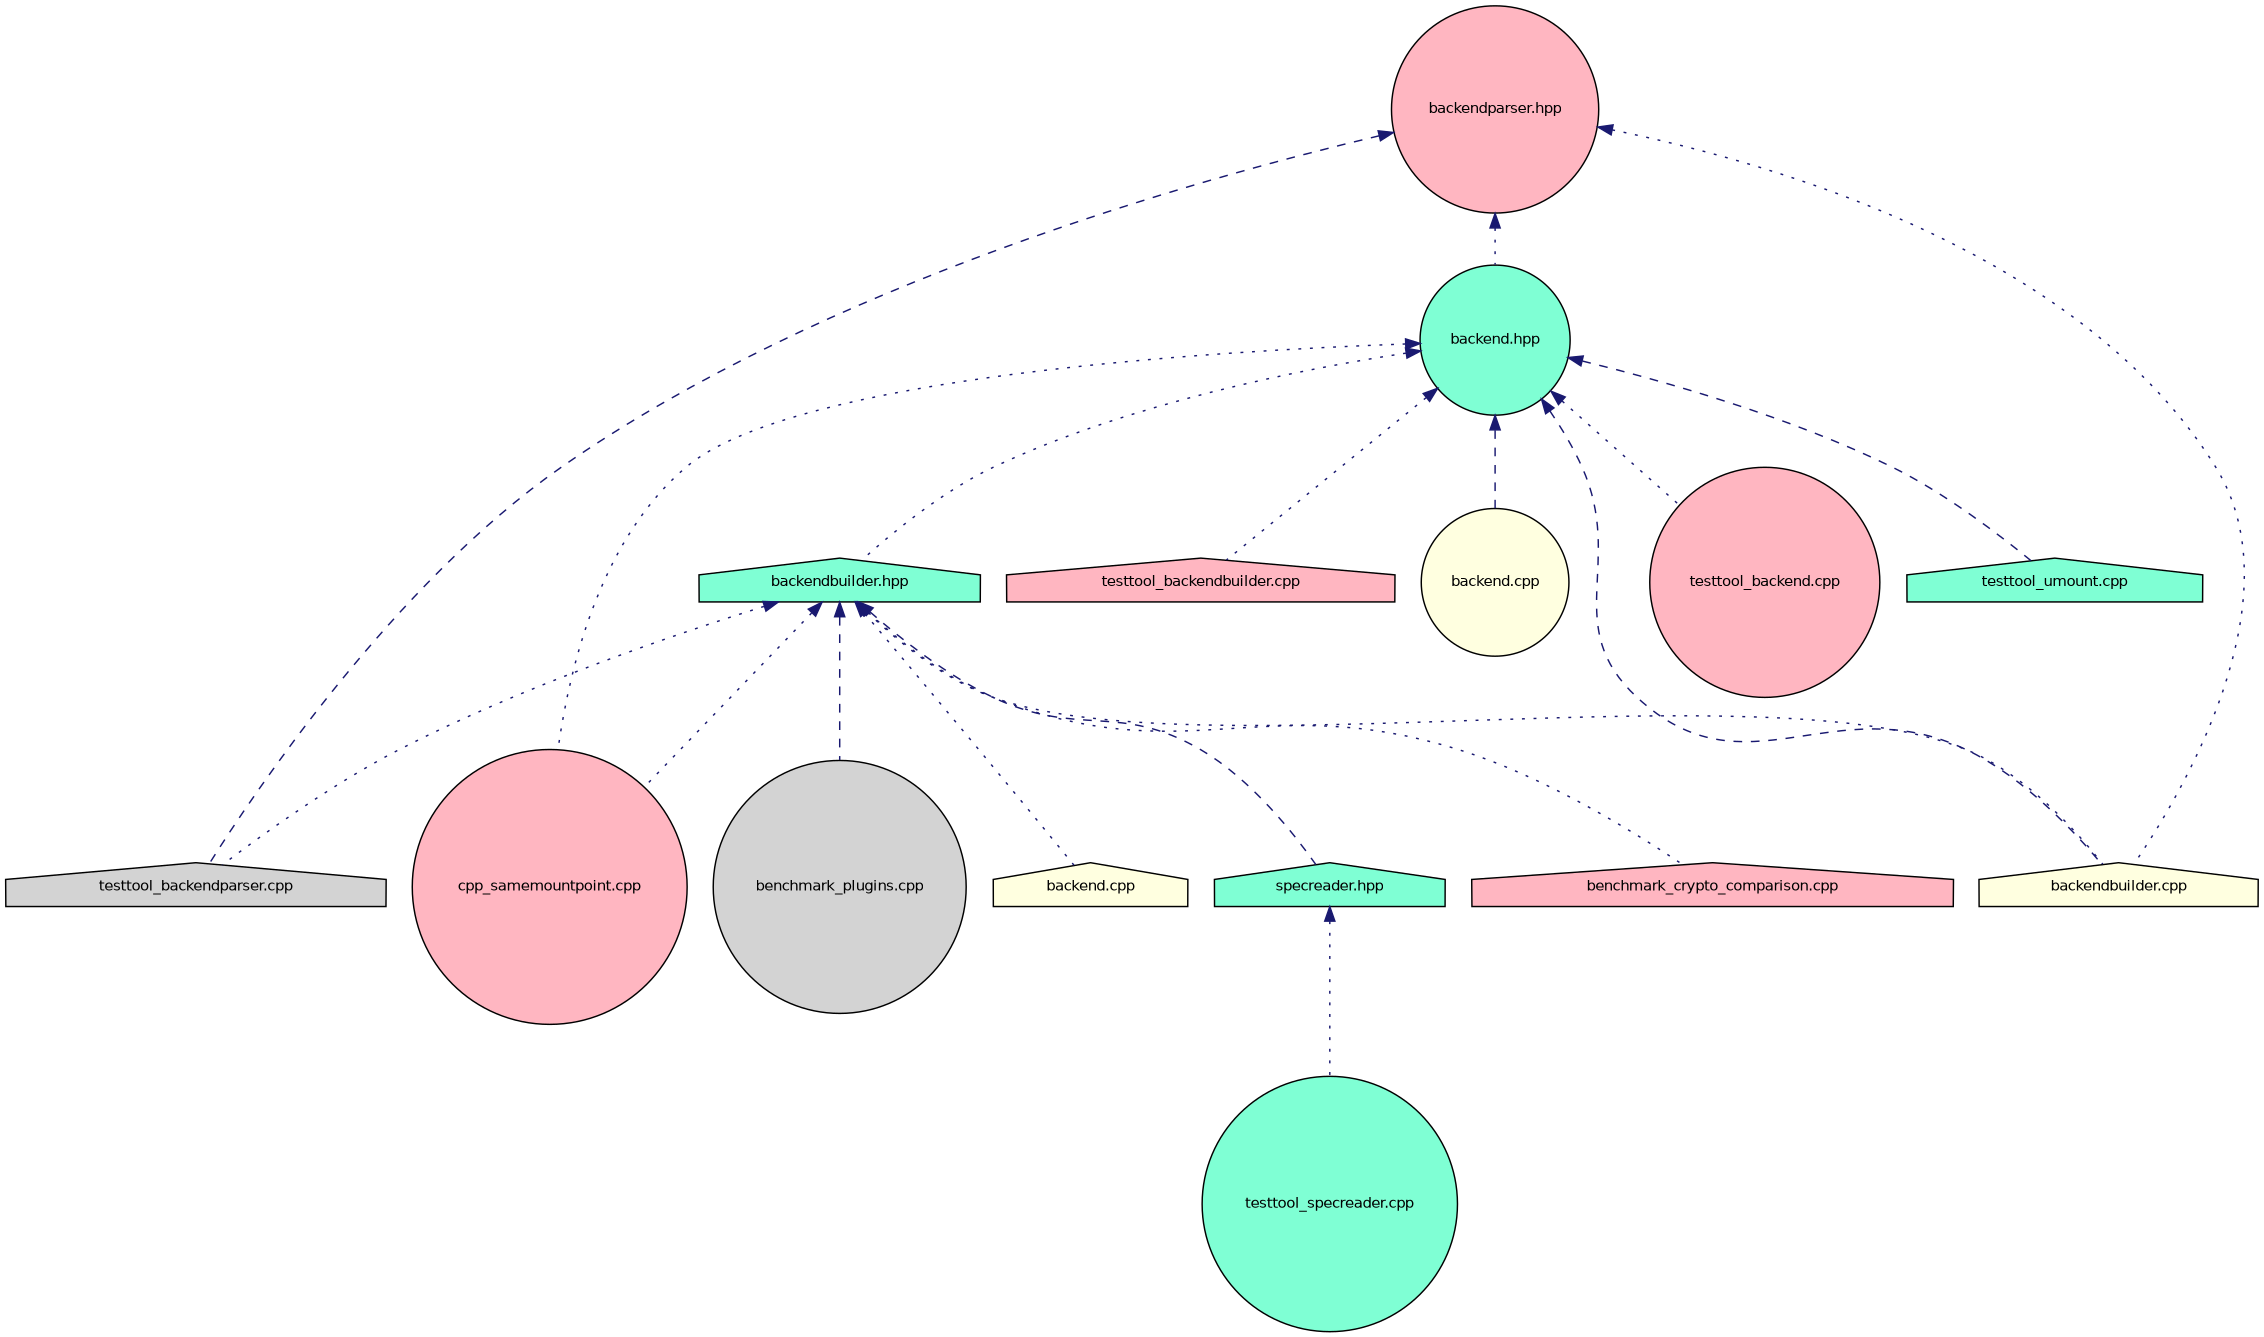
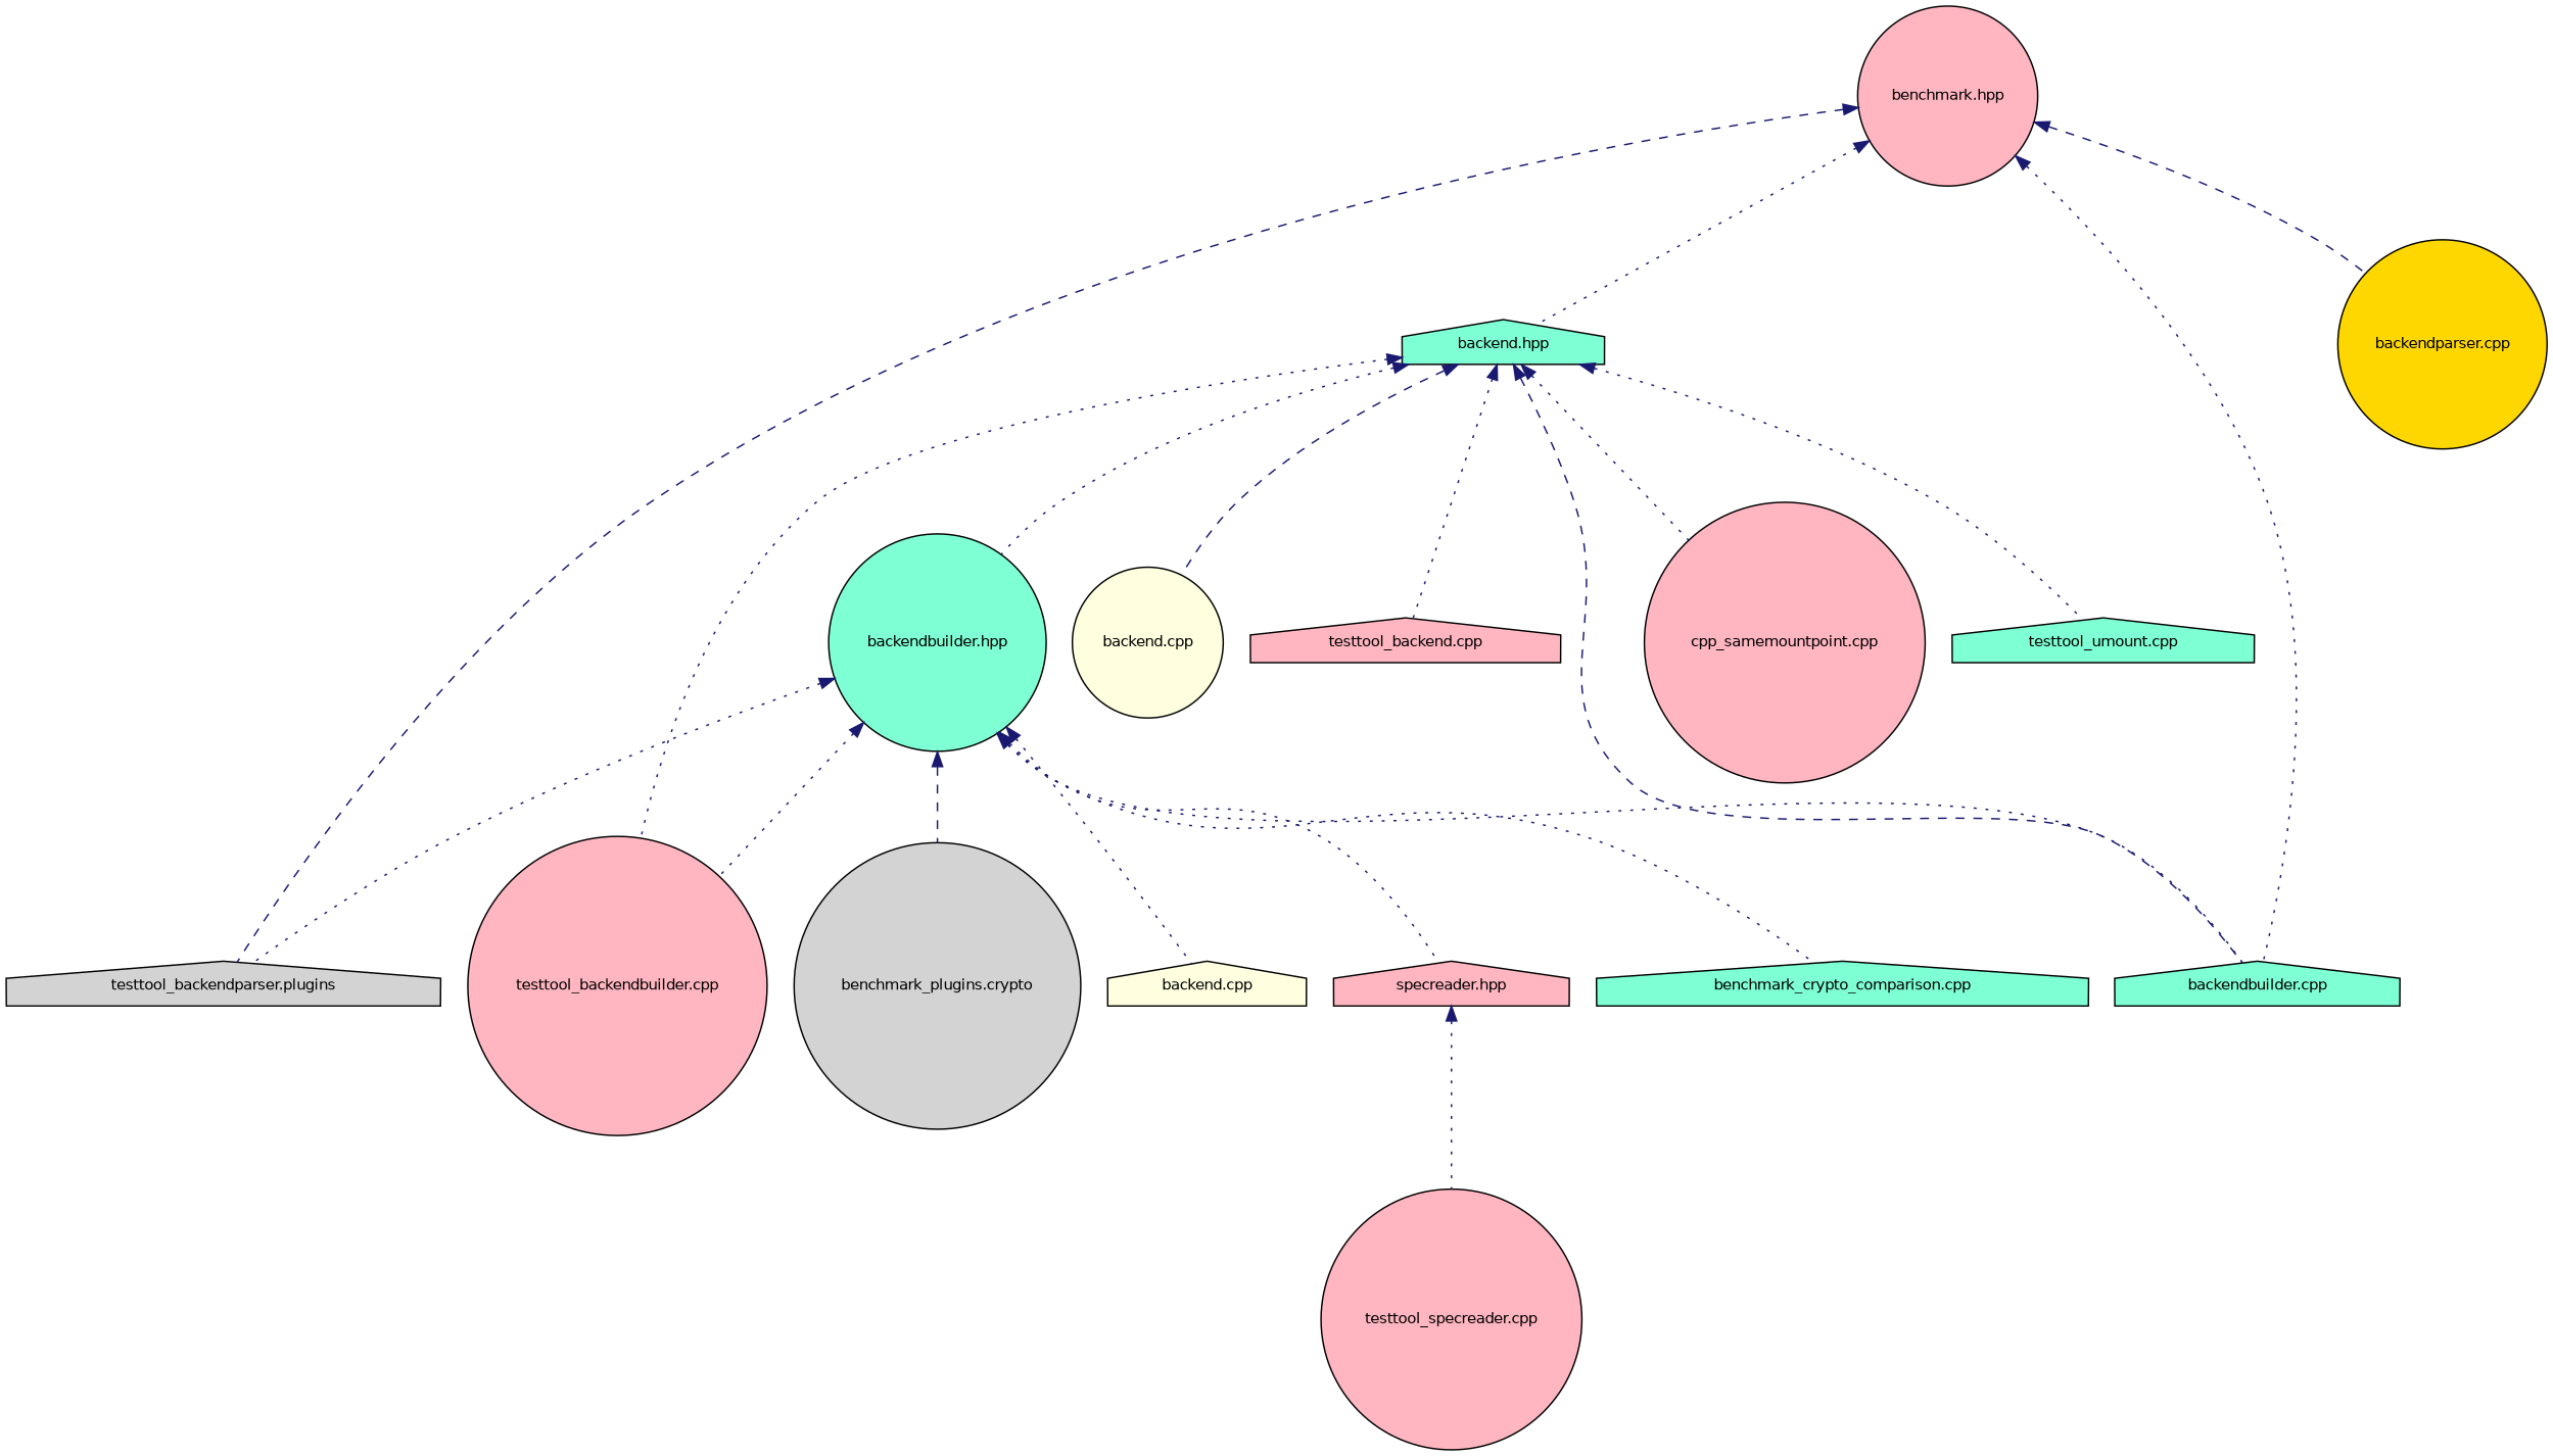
  digraph {
    node [color=black fillcolor=lightpink fontname=Helvetica fontsize=10 shape=circle style=filled]
    edge [color=midnightblue dir=back fontname=Helvetica fontsize=10 labelfontname=Helvetica labelfontsize=10 style=dotted]
-   n1 [fontcolor=black height=0.2 label="backendparser.hpp" width=0.4]
-   n2 [fillcolor=aquamarine height=0.2 label="backend.hpp" width=0.4]
-   n3 [fillcolor=lightyellow height=0.2 label="backendbuilder.cpp" shape=house width=0.4]
-   n4 [fillcolor=lightgrey height=0.2 label="testtool_backendparser.cpp" shape=house width=0.4]
-   n6 [fillcolor=aquamarine height=0.2 label="backendbuilder.hpp" shape=house width=0.4]
-   n7 [height=0.2 label="testtool_backendbuilder.cpp" shape=house width=0.4]
+   n1 [fontcolor=black height=0.2 label="benchmark.hpp" width=0.4]
+   n2 [fillcolor=aquamarine height=0.2 label="backend.hpp" shape=house width=0.4]
+   n3 [fillcolor=aquamarine height=0.2 label="backendbuilder.cpp" shape=house width=0.4]
+   n4 [fillcolor=lightgrey height=0.2 label="testtool_backendparser.plugins" shape=house width=0.4]
+   n5 [fillcolor=gold height=0.2 label="backendparser.cpp" width=0.4]
+   n6 [fillcolor=aquamarine height=0.2 label="backendbuilder.hpp" width=0.4]
+   n7 [height=0.2 label="testtool_backendbuilder.cpp" width=0.4]
    n8 [fillcolor=lightyellow height=0.2 label="backend.cpp" width=0.4]
-   n9 [height=0.2 label="testtool_backend.cpp" width=0.4]
+   n9 [height=0.2 label="testtool_backend.cpp" shape=house width=0.4]
    n10 [height=0.2 label="cpp_samemountpoint.cpp" width=0.4]
    n11 [fillcolor=aquamarine height=0.2 label="testtool_umount.cpp" shape=house width=0.4]
-   n12 [height=0.2 label="benchmark_crypto_comparison.cpp" shape=house width=0.4]
-   n13 [fillcolor=lightgrey height=0.2 label="benchmark_plugins.cpp" width=0.4]
+   n12 [fillcolor=aquamarine height=0.2 label="benchmark_crypto_comparison.cpp" shape=house width=0.4]
+   n13 [fillcolor=lightgrey height=0.2 label="benchmark_plugins.crypto" width=0.4]
    n14 [fillcolor=lightyellow height=0.2 label="backend.cpp" shape=house width=0.4]
-   n15 [fillcolor=aquamarine height=0.2 label="specreader.hpp" shape=house width=0.4]
-   n16 [fillcolor=aquamarine height=0.2 label="testtool_specreader.cpp" width=0.4]
+   n15 [height=0.2 label="specreader.hpp" shape=house width=0.4]
+   n16 [height=0.2 label="testtool_specreader.cpp" width=0.4]
    n1 -> n2
    n1 -> n3
    n1 -> n4 [style=dashed]
+   n1 -> n5 [style=dashed]
    n2 -> n3 [style=dashed]
    n2 -> n6
    n2 -> n7
    n2 -> n8 [style=dashed]
    n2 -> n9
    n2 -> n10
-   n2 -> n11 [style=dashed]
+   n2 -> n11
    n6 -> n3
    n6 -> n4
-   n6 -> n10
+   n6 -> n7
    n6 -> n12
    n6 -> n13 [style=dashed]
    n6 -> n14
-   n6 -> n15 [style=dashed]
+   n6 -> n15
    n15 -> n16
  }
